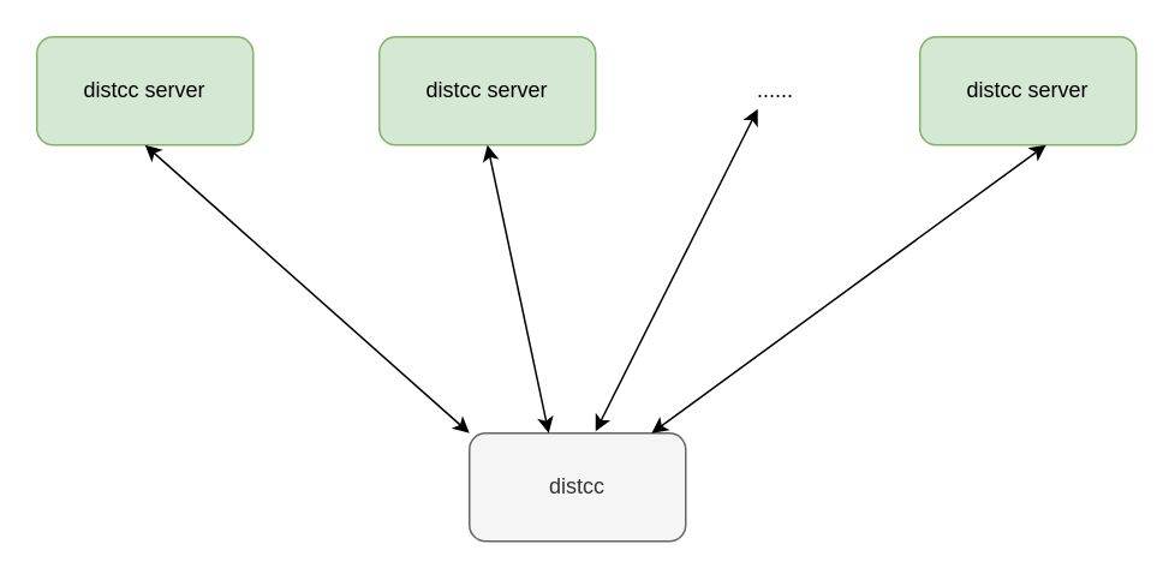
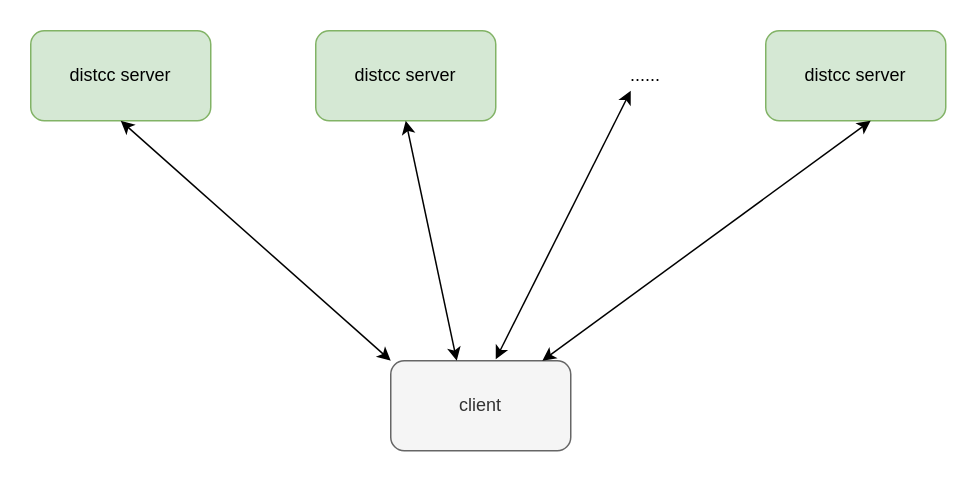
  <mxCell id="0" />
  <mxCell id="1" parent="0" />
  <mxCell id="2" value="distcc server" style="rounded=1;whiteSpace=wrap;html=1;fillColor=#d5e8d4;strokeColor=#82b366;" vertex="1" parent="1"><mxGeometry x="20" y="20" width="120" height="60" as="geometry" /></mxCell>
  <mxCell id="3" value="distcc server" style="rounded=1;whiteSpace=wrap;html=1;fillColor=#d5e8d4;strokeColor=#82b366;" vertex="1" parent="1"><mxGeometry x="210" y="20" width="120" height="60" as="geometry" /></mxCell>
  <mxCell id="4" value="distcc server" style="rounded=1;whiteSpace=wrap;html=1;fillColor=#d5e8d4;strokeColor=#82b366;" vertex="1" parent="1"><mxGeometry x="510" y="20" width="120" height="60" as="geometry" /></mxCell>
- <mxCell id="5" value="distcc" style="rounded=1;whiteSpace=wrap;html=1;fillColor=#f5f5f5;strokeColor=#666666;fontColor=#333333;" vertex="1" parent="1"><mxGeometry x="260" y="240" width="120" height="60" as="geometry" /></mxCell>
+ <mxCell id="5" value="client" style="rounded=1;whiteSpace=wrap;html=1;fillColor=#f5f5f5;strokeColor=#666666;fontColor=#333333;" vertex="1" parent="1"><mxGeometry x="260" y="240" width="120" height="60" as="geometry" /></mxCell>
  <mxCell id="6" value="......" style="text;html=1;strokeColor=none;fillColor=none;align=center;verticalAlign=middle;whiteSpace=wrap;rounded=0;" vertex="1" parent="1"><mxGeometry x="410" y="40" width="40" height="20" as="geometry" /></mxCell>
  <mxCell id="7" value="" style="endArrow=classic;startArrow=classic;html=1;entryX=0.5;entryY=1;entryDx=0;entryDy=0;" edge="1" parent="1" target="3"><mxGeometry width="50" height="50" relative="1" as="geometry"><mxPoint x="304" y="240" as="sourcePoint" /><mxPoint x="354" y="190" as="targetPoint" /></mxGeometry></mxCell>
  <mxCell id="8" value="" style="endArrow=classic;startArrow=classic;html=1;entryX=0.583;entryY=1;entryDx=0;entryDy=0;entryPerimeter=0;" edge="1" parent="1" source="5" target="4"><mxGeometry width="50" height="50" relative="1" as="geometry"><mxPoint x="490" y="190" as="sourcePoint" /><mxPoint x="540" y="140" as="targetPoint" /></mxGeometry></mxCell>
  <mxCell id="9" value="" style="endArrow=classic;startArrow=classic;html=1;exitX=0;exitY=0;exitDx=0;exitDy=0;entryX=0.5;entryY=1;entryDx=0;entryDy=0;" edge="1" parent="1" source="5" target="2"><mxGeometry width="50" height="50" relative="1" as="geometry"><mxPoint x="500" y="200" as="sourcePoint" /><mxPoint x="90" y="90" as="targetPoint" /></mxGeometry></mxCell>
  <mxCell id="10" value="" style="endArrow=classic;startArrow=classic;html=1;entryX=0.25;entryY=1;entryDx=0;entryDy=0;" edge="1" parent="1" target="6"><mxGeometry width="50" height="50" relative="1" as="geometry"><mxPoint x="330" y="239" as="sourcePoint" /><mxPoint x="280" y="90" as="targetPoint" /></mxGeometry></mxCell>
